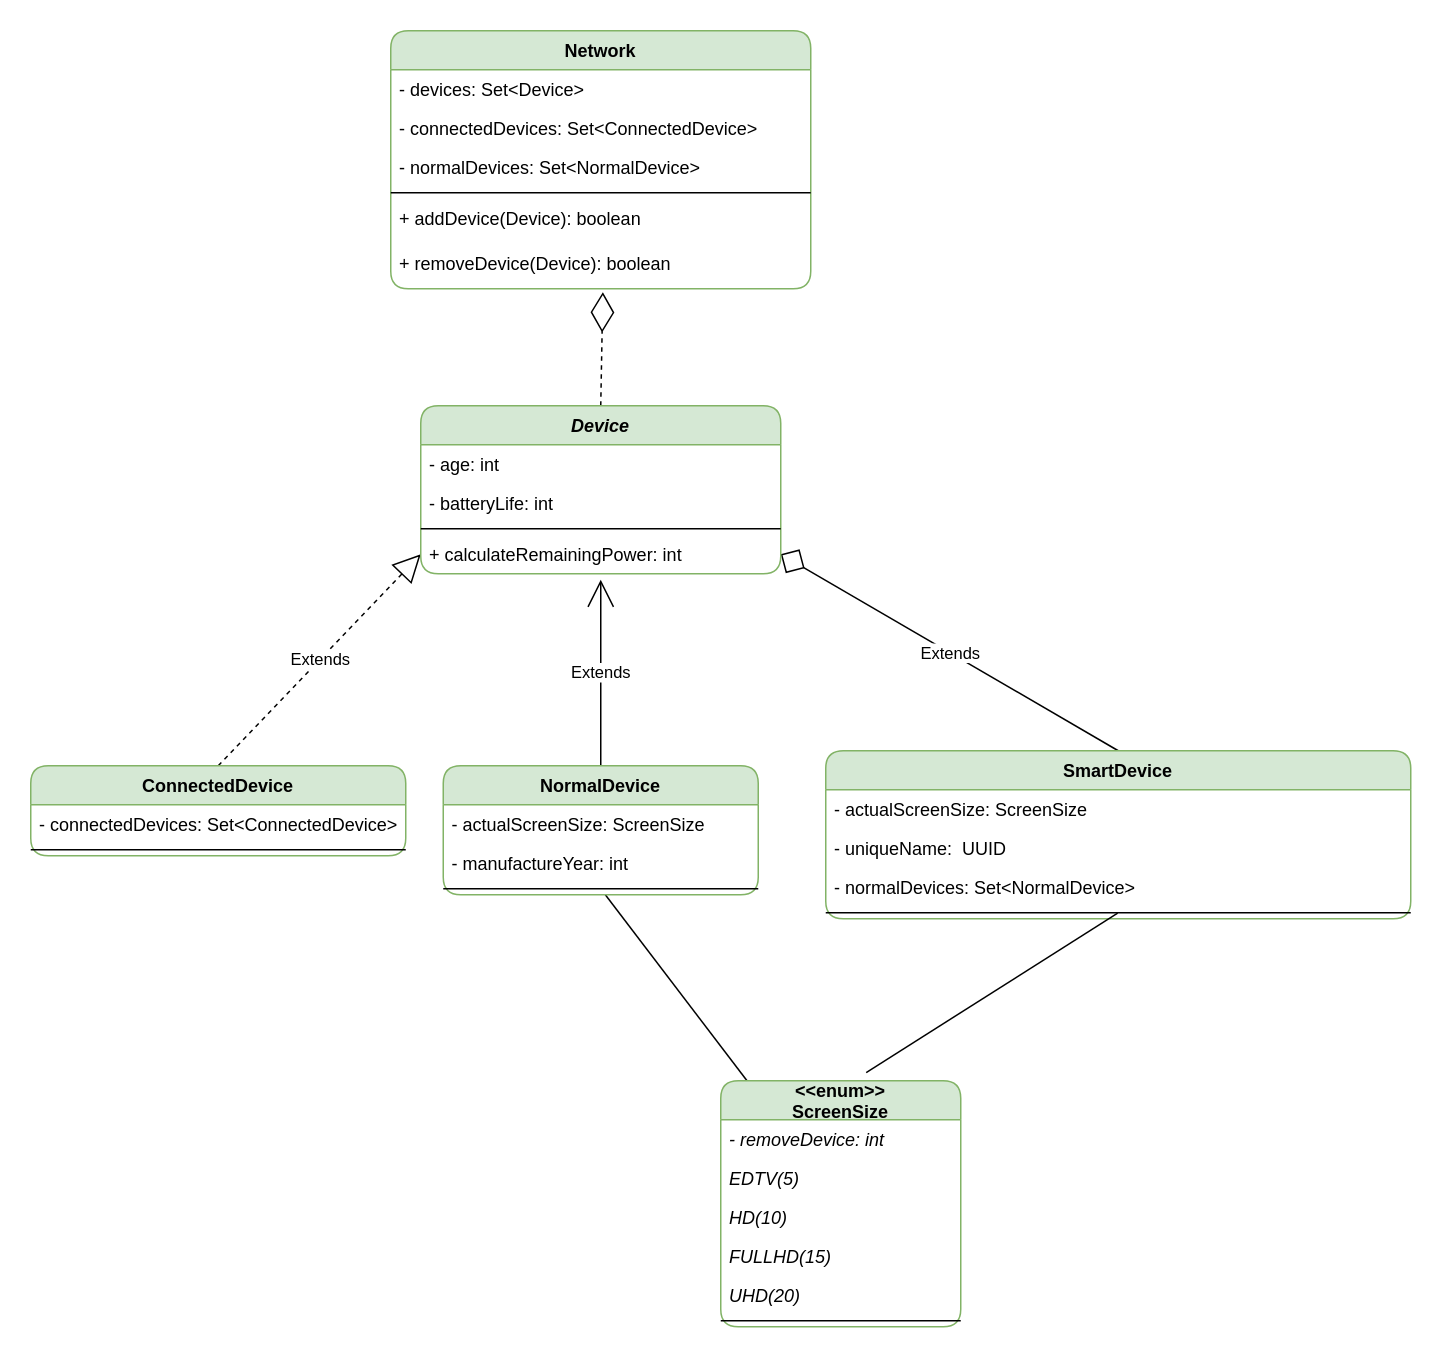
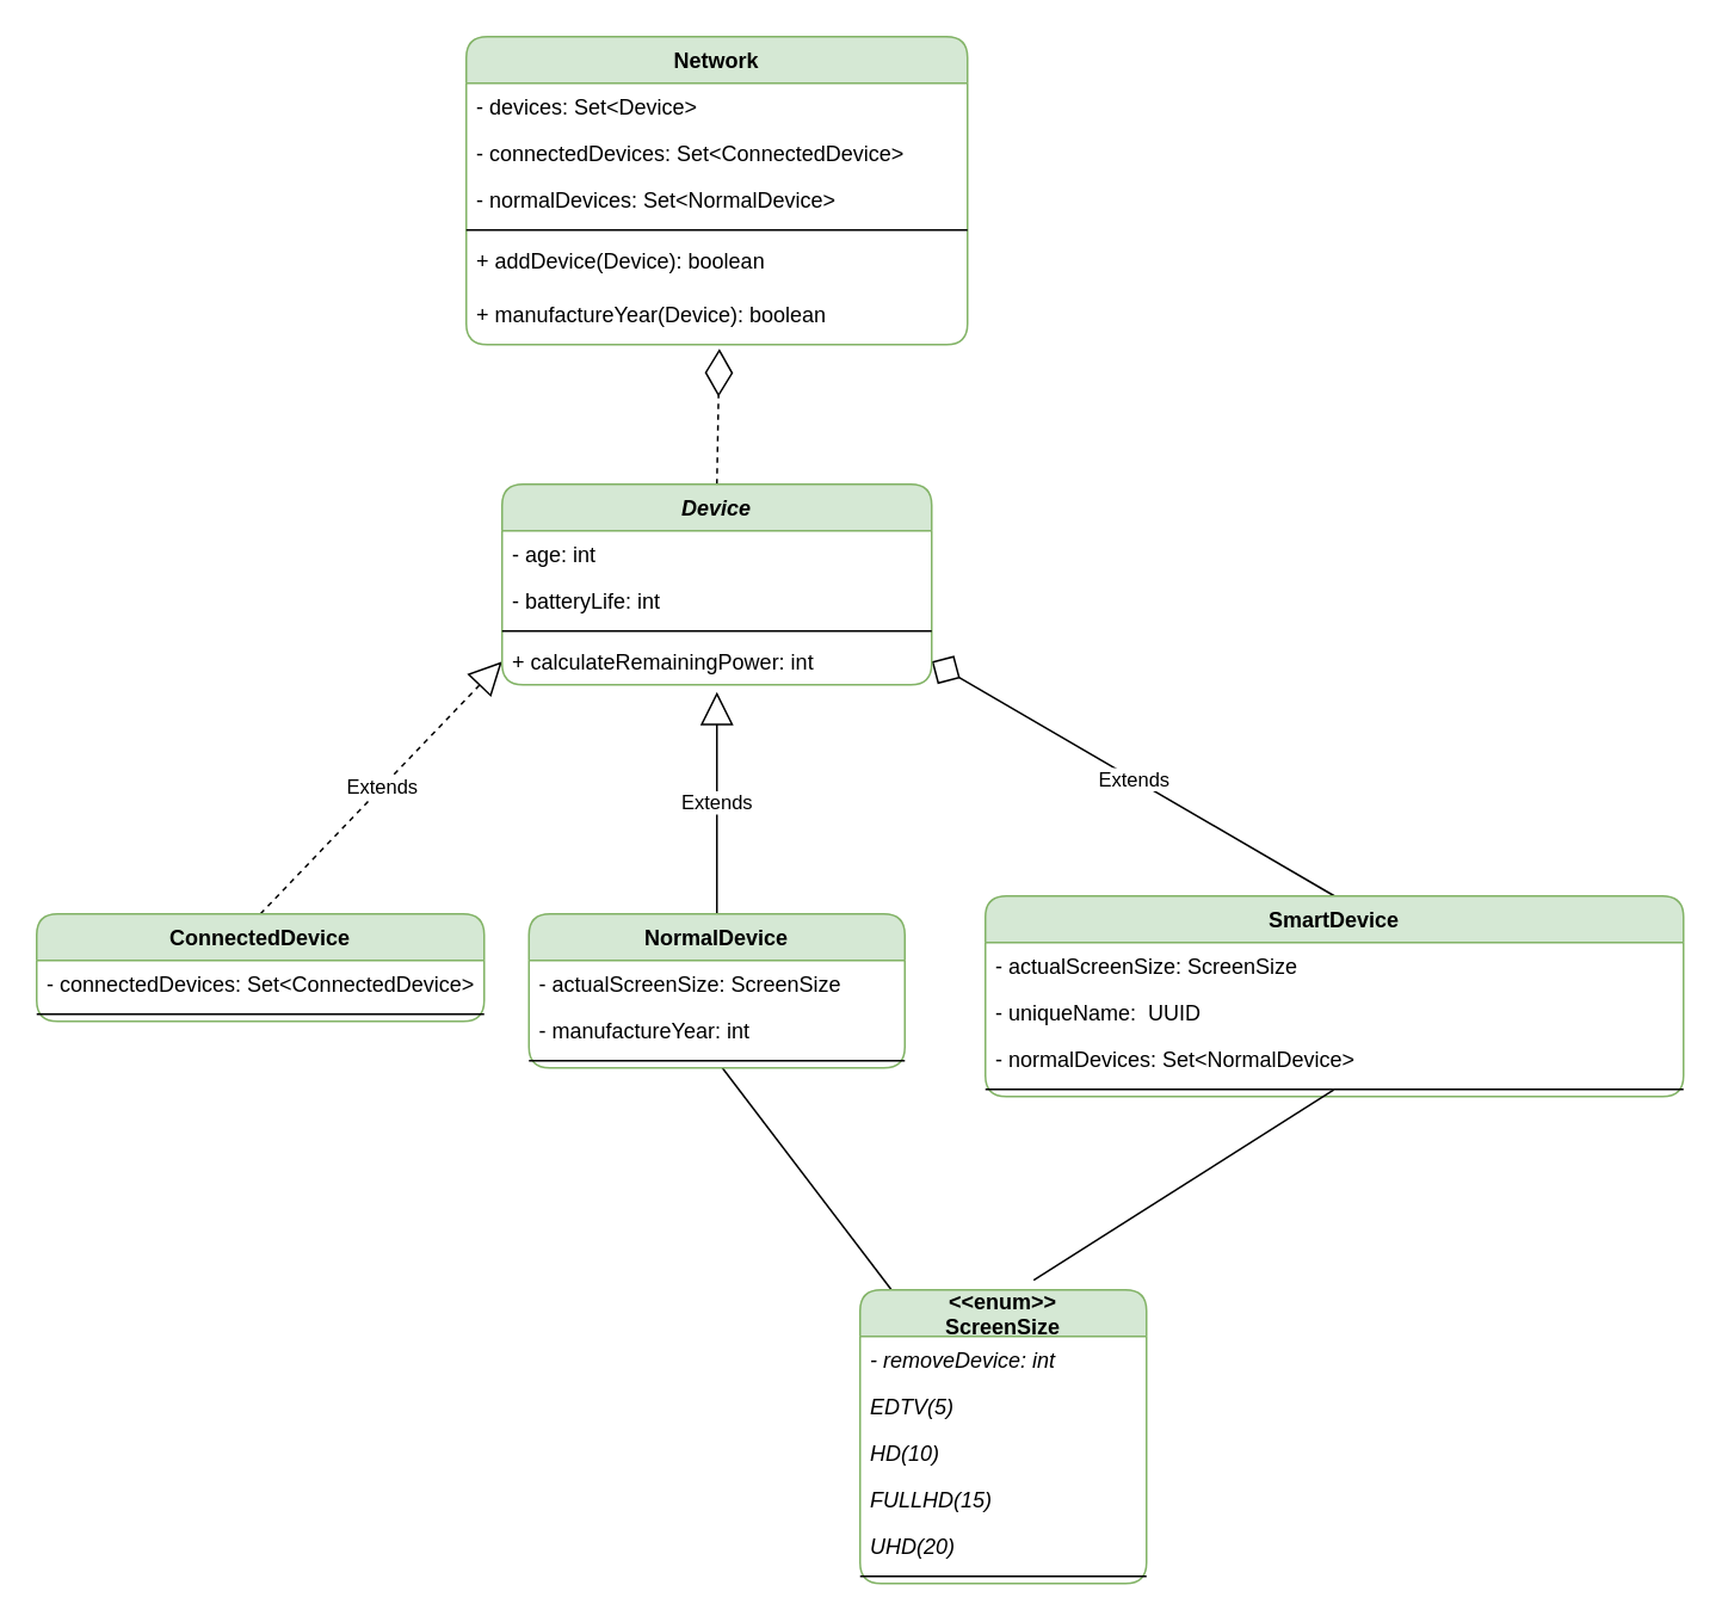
  <mxCell id="0" />
  <mxCell id="1" parent="0" />
  <mxCell id="2" value="" style="endArrow=diamondThin;endFill=0;endSize=24;html=1;exitX=0.5;exitY=0;exitDx=0;exitDy=0;entryX=0.505;entryY=1.076;entryDx=0;entryDy=0;entryPerimeter=0;dashed=1;" edge="1" parent="1" source="20" target="31"><mxGeometry width="160" relative="1" as="geometry"><mxPoint x="500" y="230" as="sourcePoint" /><mxPoint x="660" y="230" as="targetPoint" /></mxGeometry></mxCell>
  <mxCell id="3" value="Extends" style="endArrow=block;endSize=16;endFill=0;html=1;exitX=0.5;exitY=0;exitDx=0;exitDy=0;entryX=0;entryY=0.5;entryDx=0;entryDy=0;dashed=1;" edge="1" parent="1" source="13" target="24"><mxGeometry width="160" relative="1" as="geometry"><mxPoint x="320" y="300" as="sourcePoint" /><mxPoint x="480" y="300" as="targetPoint" /></mxGeometry></mxCell>
- <mxCell id="4" value="Extends" style="endArrow=open;endSize=16;endFill=0;html=1;exitX=0.5;exitY=0;exitDx=0;exitDy=0;entryX=0.5;entryY=1.154;entryDx=0;entryDy=0;entryPerimeter=0;" edge="1" parent="1" source="16" target="24"><mxGeometry width="160" relative="1" as="geometry"><mxPoint x="190" y="434" as="sourcePoint" /><mxPoint x="330" y="353" as="targetPoint" /></mxGeometry></mxCell>
+ <mxCell id="4" value="Extends" style="endArrow=block;endSize=16;endFill=0;html=1;exitX=0.5;exitY=0;exitDx=0;exitDy=0;entryX=0.5;entryY=1.154;entryDx=0;entryDy=0;entryPerimeter=0;" edge="1" parent="1" source="16" target="24"><mxGeometry width="160" relative="1" as="geometry"><mxPoint x="190" y="434" as="sourcePoint" /><mxPoint x="330" y="353" as="targetPoint" /></mxGeometry></mxCell>
  <mxCell id="5" value="Extends" style="endArrow=diamond;endSize=16;endFill=0;html=1;exitX=0.5;exitY=0;exitDx=0;exitDy=0;entryX=1;entryY=0.5;entryDx=0;entryDy=0;" edge="1" parent="1" source="6" target="24"><mxGeometry width="160" relative="1" as="geometry"><mxPoint x="200" y="444" as="sourcePoint" /><mxPoint x="340" y="363" as="targetPoint" /></mxGeometry></mxCell>
  <mxCell id="6" value="SmartDevice" style="swimlane;fontStyle=1;align=center;verticalAlign=top;childLayout=stackLayout;horizontal=1;startSize=26;horizontalStack=0;resizeParent=1;resizeParentMax=0;resizeLast=0;collapsible=1;marginBottom=0;rounded=1;strokeColor=#82b366;fillColor=#d5e8d4;" vertex="1" parent="1"><mxGeometry x="550" y="500" width="390" height="112" as="geometry" /></mxCell>
  <mxCell id="7" value="- actualScreenSize: ScreenSize" style="text;strokeColor=none;fillColor=none;align=left;verticalAlign=top;spacingLeft=4;spacingRight=4;overflow=hidden;rotatable=0;points=[[0,0.5],[1,0.5]];portConstraint=eastwest;" vertex="1" parent="6"><mxGeometry y="26" width="390" height="26" as="geometry" /></mxCell>
  <mxCell id="8" value="- uniqueName:  UUID" style="text;strokeColor=none;fillColor=none;align=left;verticalAlign=top;spacingLeft=4;spacingRight=4;overflow=hidden;rotatable=0;points=[[0,0.5],[1,0.5]];portConstraint=eastwest;" vertex="1" parent="6"><mxGeometry y="52" width="390" height="26" as="geometry" /></mxCell>
  <mxCell id="9" value="- normalDevices: Set&lt;NormalDevice&gt;" style="text;strokeColor=none;fillColor=none;align=left;verticalAlign=top;spacingLeft=4;spacingRight=4;overflow=hidden;rotatable=0;points=[[0,0.5],[1,0.5]];portConstraint=eastwest;" vertex="1" parent="6"><mxGeometry y="78" width="390" height="26" as="geometry" /></mxCell>
  <mxCell id="10" value="" style="line;strokeWidth=1;fillColor=none;align=left;verticalAlign=middle;spacingTop=-1;spacingLeft=3;spacingRight=3;rotatable=0;labelPosition=right;points=[];portConstraint=eastwest;" vertex="1" parent="6"><mxGeometry y="104" width="390" height="8" as="geometry" /></mxCell>
  <mxCell id="11" value="" style="endArrow=none;html=1;entryX=0.499;entryY=0.522;entryDx=0;entryDy=0;entryPerimeter=0;exitX=0.606;exitY=-0.033;exitDx=0;exitDy=0;exitPerimeter=0;" edge="1" parent="1" source="32" target="10"><mxGeometry width="50" height="50" relative="1" as="geometry"><mxPoint x="380" y="690" as="sourcePoint" /><mxPoint x="743.05" y="638.988" as="targetPoint" /></mxGeometry></mxCell>
  <mxCell id="12" value="" style="endArrow=none;html=1;" edge="1" parent="1" source="32" target="19"><mxGeometry width="50" height="50" relative="1" as="geometry"><mxPoint x="536.96" y="698.02" as="sourcePoint" /><mxPoint x="393" y="610" as="targetPoint" /></mxGeometry></mxCell>
  <mxCell id="13" value="ConnectedDevice" style="swimlane;fontStyle=1;align=center;verticalAlign=top;childLayout=stackLayout;horizontal=1;startSize=26;horizontalStack=0;resizeParent=1;resizeParentMax=0;resizeLast=0;collapsible=1;marginBottom=0;rounded=1;strokeColor=#82b366;fillColor=#d5e8d4;" vertex="1" parent="1"><mxGeometry x="20" y="510" width="250" height="60" as="geometry" /></mxCell>
  <mxCell id="14" value="- connectedDevices: Set&lt;ConnectedDevice&gt;" style="text;strokeColor=none;fillColor=none;align=left;verticalAlign=top;spacingLeft=4;spacingRight=4;overflow=hidden;rotatable=0;points=[[0,0.5],[1,0.5]];portConstraint=eastwest;" vertex="1" parent="13"><mxGeometry y="26" width="250" height="26" as="geometry" /></mxCell>
  <mxCell id="15" value="" style="line;strokeWidth=1;fillColor=none;align=left;verticalAlign=middle;spacingTop=-1;spacingLeft=3;spacingRight=3;rotatable=0;labelPosition=right;points=[];portConstraint=eastwest;" vertex="1" parent="13"><mxGeometry y="52" width="250" height="8" as="geometry" /></mxCell>
  <mxCell id="16" value="NormalDevice" style="swimlane;fontStyle=1;align=center;verticalAlign=top;childLayout=stackLayout;horizontal=1;startSize=26;horizontalStack=0;resizeParent=1;resizeParentMax=0;resizeLast=0;collapsible=1;marginBottom=0;rounded=1;strokeColor=#82b366;fillColor=#d5e8d4;" vertex="1" parent="1"><mxGeometry x="295" y="510" width="210" height="86" as="geometry" /></mxCell>
  <mxCell id="17" value="- actualScreenSize: ScreenSize" style="text;strokeColor=none;fillColor=none;align=left;verticalAlign=top;spacingLeft=4;spacingRight=4;overflow=hidden;rotatable=0;points=[[0,0.5],[1,0.5]];portConstraint=eastwest;" vertex="1" parent="16"><mxGeometry y="26" width="210" height="26" as="geometry" /></mxCell>
  <mxCell id="18" value="- manufactureYear: int" style="text;strokeColor=none;fillColor=none;align=left;verticalAlign=top;spacingLeft=4;spacingRight=4;overflow=hidden;rotatable=0;points=[[0,0.5],[1,0.5]];portConstraint=eastwest;" vertex="1" parent="16"><mxGeometry y="52" width="210" height="26" as="geometry" /></mxCell>
  <mxCell id="19" value="" style="line;strokeWidth=1;fillColor=none;align=left;verticalAlign=middle;spacingTop=-1;spacingLeft=3;spacingRight=3;rotatable=0;labelPosition=right;points=[];portConstraint=eastwest;" vertex="1" parent="16"><mxGeometry y="78" width="210" height="8" as="geometry" /></mxCell>
  <mxCell id="20" value="Device" style="swimlane;fontStyle=3;align=center;verticalAlign=top;childLayout=stackLayout;horizontal=1;startSize=26;horizontalStack=0;resizeParent=1;resizeParentMax=0;resizeLast=0;collapsible=1;marginBottom=0;rounded=1;strokeColor=#82b366;fillColor=#d5e8d4;" vertex="1" parent="1"><mxGeometry x="280" y="270" width="240" height="112" as="geometry" /></mxCell>
  <mxCell id="21" value="- age: int" style="text;strokeColor=none;fillColor=none;align=left;verticalAlign=top;spacingLeft=4;spacingRight=4;overflow=hidden;rotatable=0;points=[[0,0.5],[1,0.5]];portConstraint=eastwest;" vertex="1" parent="20"><mxGeometry y="26" width="240" height="26" as="geometry" /></mxCell>
  <mxCell id="22" value="- batteryLife: int" style="text;strokeColor=none;fillColor=none;align=left;verticalAlign=top;spacingLeft=4;spacingRight=4;overflow=hidden;rotatable=0;points=[[0,0.5],[1,0.5]];portConstraint=eastwest;" vertex="1" parent="20"><mxGeometry y="52" width="240" height="26" as="geometry" /></mxCell>
  <mxCell id="23" value="" style="line;strokeWidth=1;fillColor=none;align=left;verticalAlign=middle;spacingTop=-1;spacingLeft=3;spacingRight=3;rotatable=0;labelPosition=right;points=[];portConstraint=eastwest;" vertex="1" parent="20"><mxGeometry y="78" width="240" height="8" as="geometry" /></mxCell>
  <mxCell id="24" value="+ calculateRemainingPower: int" style="text;strokeColor=none;fillColor=none;align=left;verticalAlign=top;spacingLeft=4;spacingRight=4;overflow=hidden;rotatable=0;points=[[0,0.5],[1,0.5]];portConstraint=eastwest;" vertex="1" parent="20"><mxGeometry y="86" width="240" height="26" as="geometry" /></mxCell>
  <mxCell id="25" value="Network" style="swimlane;fontStyle=1;align=center;verticalAlign=top;childLayout=stackLayout;horizontal=1;startSize=26;horizontalStack=0;resizeParent=1;resizeParentMax=0;resizeLast=0;collapsible=1;marginBottom=0;fillColor=#d5e8d4;strokeColor=#82b366;rounded=1;" vertex="1" parent="1"><mxGeometry x="260" y="20" width="280" height="172" as="geometry" /></mxCell>
  <mxCell id="26" value="- devices: Set&lt;Device&gt;" style="text;strokeColor=none;fillColor=none;align=left;verticalAlign=top;spacingLeft=4;spacingRight=4;overflow=hidden;rotatable=0;points=[[0,0.5],[1,0.5]];portConstraint=eastwest;" vertex="1" parent="25"><mxGeometry y="26" width="280" height="26" as="geometry" /></mxCell>
  <mxCell id="27" value="- connectedDevices: Set&lt;ConnectedDevice&gt;" style="text;strokeColor=none;fillColor=none;align=left;verticalAlign=top;spacingLeft=4;spacingRight=4;overflow=hidden;rotatable=0;points=[[0,0.5],[1,0.5]];portConstraint=eastwest;" vertex="1" parent="25"><mxGeometry y="52" width="280" height="26" as="geometry" /></mxCell>
  <mxCell id="28" value="- normalDevices: Set&lt;NormalDevice&gt;" style="text;strokeColor=none;fillColor=none;align=left;verticalAlign=top;spacingLeft=4;spacingRight=4;overflow=hidden;rotatable=0;points=[[0,0.5],[1,0.5]];portConstraint=eastwest;" vertex="1" parent="25"><mxGeometry y="78" width="280" height="26" as="geometry" /></mxCell>
  <mxCell id="29" value="" style="line;strokeWidth=1;fillColor=none;align=left;verticalAlign=middle;spacingTop=-1;spacingLeft=3;spacingRight=3;rotatable=0;labelPosition=right;points=[];portConstraint=eastwest;" vertex="1" parent="25"><mxGeometry y="104" width="280" height="8" as="geometry" /></mxCell>
  <mxCell id="30" value="+ addDevice(Device): boolean" style="text;strokeColor=none;fillColor=none;align=left;verticalAlign=top;spacingLeft=4;spacingRight=4;overflow=hidden;rotatable=0;points=[[0,0.5],[1,0.5]];portConstraint=eastwest;" vertex="1" parent="25"><mxGeometry y="112" width="280" height="30" as="geometry" /></mxCell>
- <mxCell id="31" value="+ removeDevice(Device): boolean" style="text;strokeColor=none;fillColor=none;align=left;verticalAlign=top;spacingLeft=4;spacingRight=4;overflow=hidden;rotatable=0;points=[[0,0.5],[1,0.5]];portConstraint=eastwest;" vertex="1" parent="25"><mxGeometry y="142" width="280" height="30" as="geometry" /></mxCell>
+ <mxCell id="31" value="+ manufactureYear(Device): boolean" style="text;strokeColor=none;fillColor=none;align=left;verticalAlign=top;spacingLeft=4;spacingRight=4;overflow=hidden;rotatable=0;points=[[0,0.5],[1,0.5]];portConstraint=eastwest;" vertex="1" parent="25"><mxGeometry y="142" width="280" height="30" as="geometry" /></mxCell>
  <mxCell id="32" value="&lt;&lt;enum&gt;&gt;&#10;ScreenSize" style="swimlane;fontStyle=1;align=center;verticalAlign=middle;childLayout=stackLayout;horizontal=1;startSize=26;horizontalStack=0;resizeParent=1;resizeParentMax=0;resizeLast=0;collapsible=1;marginBottom=0;rounded=1;strokeColor=#82b366;fillColor=#d5e8d4;" vertex="1" parent="1"><mxGeometry x="480" y="720" width="160" height="164" as="geometry" /></mxCell>
  <mxCell id="33" value="- removeDevice: int" style="text;strokeColor=none;fillColor=none;align=left;verticalAlign=top;spacingLeft=4;spacingRight=4;overflow=hidden;rotatable=0;points=[[0,0.5],[1,0.5]];portConstraint=eastwest;fontStyle=2" vertex="1" parent="32"><mxGeometry y="26" width="160" height="26" as="geometry" /></mxCell>
  <mxCell id="34" value="EDTV(5)" style="text;strokeColor=none;fillColor=none;align=left;verticalAlign=top;spacingLeft=4;spacingRight=4;overflow=hidden;rotatable=0;points=[[0,0.5],[1,0.5]];portConstraint=eastwest;fontStyle=2" vertex="1" parent="32"><mxGeometry y="52" width="160" height="26" as="geometry" /></mxCell>
  <mxCell id="35" value="HD(10)" style="text;strokeColor=none;fillColor=none;align=left;verticalAlign=top;spacingLeft=4;spacingRight=4;overflow=hidden;rotatable=0;points=[[0,0.5],[1,0.5]];portConstraint=eastwest;fontStyle=2" vertex="1" parent="32"><mxGeometry y="78" width="160" height="26" as="geometry" /></mxCell>
  <mxCell id="36" value="FULLHD(15)" style="text;strokeColor=none;fillColor=none;align=left;verticalAlign=top;spacingLeft=4;spacingRight=4;overflow=hidden;rotatable=0;points=[[0,0.5],[1,0.5]];portConstraint=eastwest;fontStyle=2" vertex="1" parent="32"><mxGeometry y="104" width="160" height="26" as="geometry" /></mxCell>
  <mxCell id="37" value="UHD(20)" style="text;strokeColor=none;fillColor=none;align=left;verticalAlign=top;spacingLeft=4;spacingRight=4;overflow=hidden;rotatable=0;points=[[0,0.5],[1,0.5]];portConstraint=eastwest;fontStyle=2" vertex="1" parent="32"><mxGeometry y="130" width="160" height="26" as="geometry" /></mxCell>
  <mxCell id="38" value="" style="line;strokeWidth=1;fillColor=none;align=left;verticalAlign=middle;spacingTop=-1;spacingLeft=3;spacingRight=3;rotatable=0;labelPosition=right;points=[];portConstraint=eastwest;" vertex="1" parent="32"><mxGeometry y="156" width="160" height="8" as="geometry" /></mxCell>
